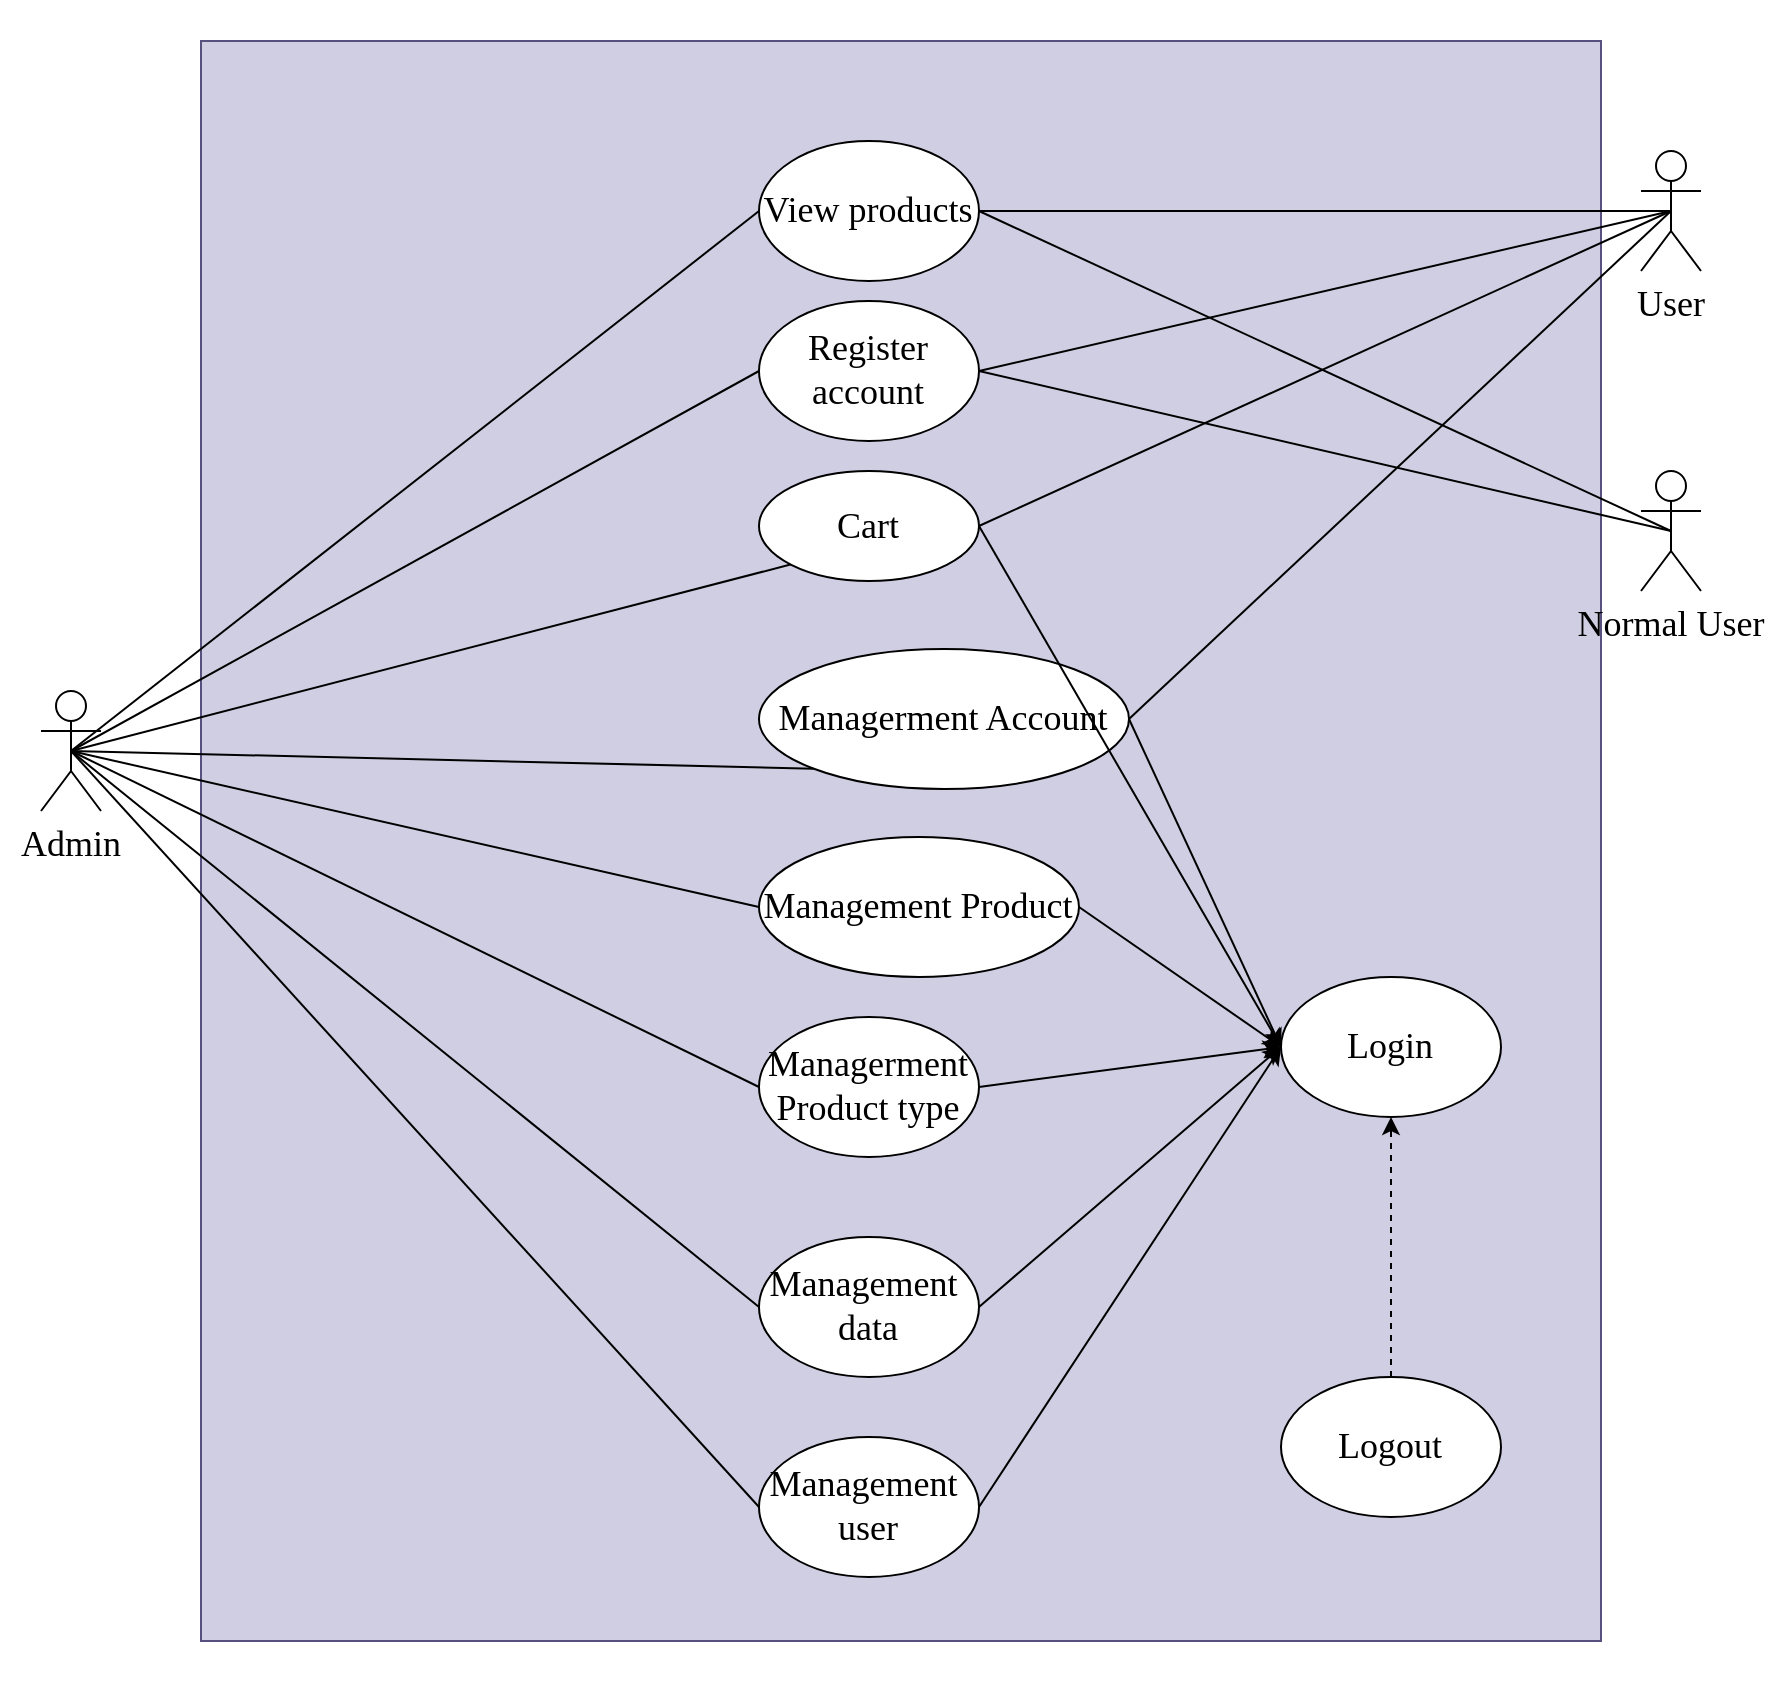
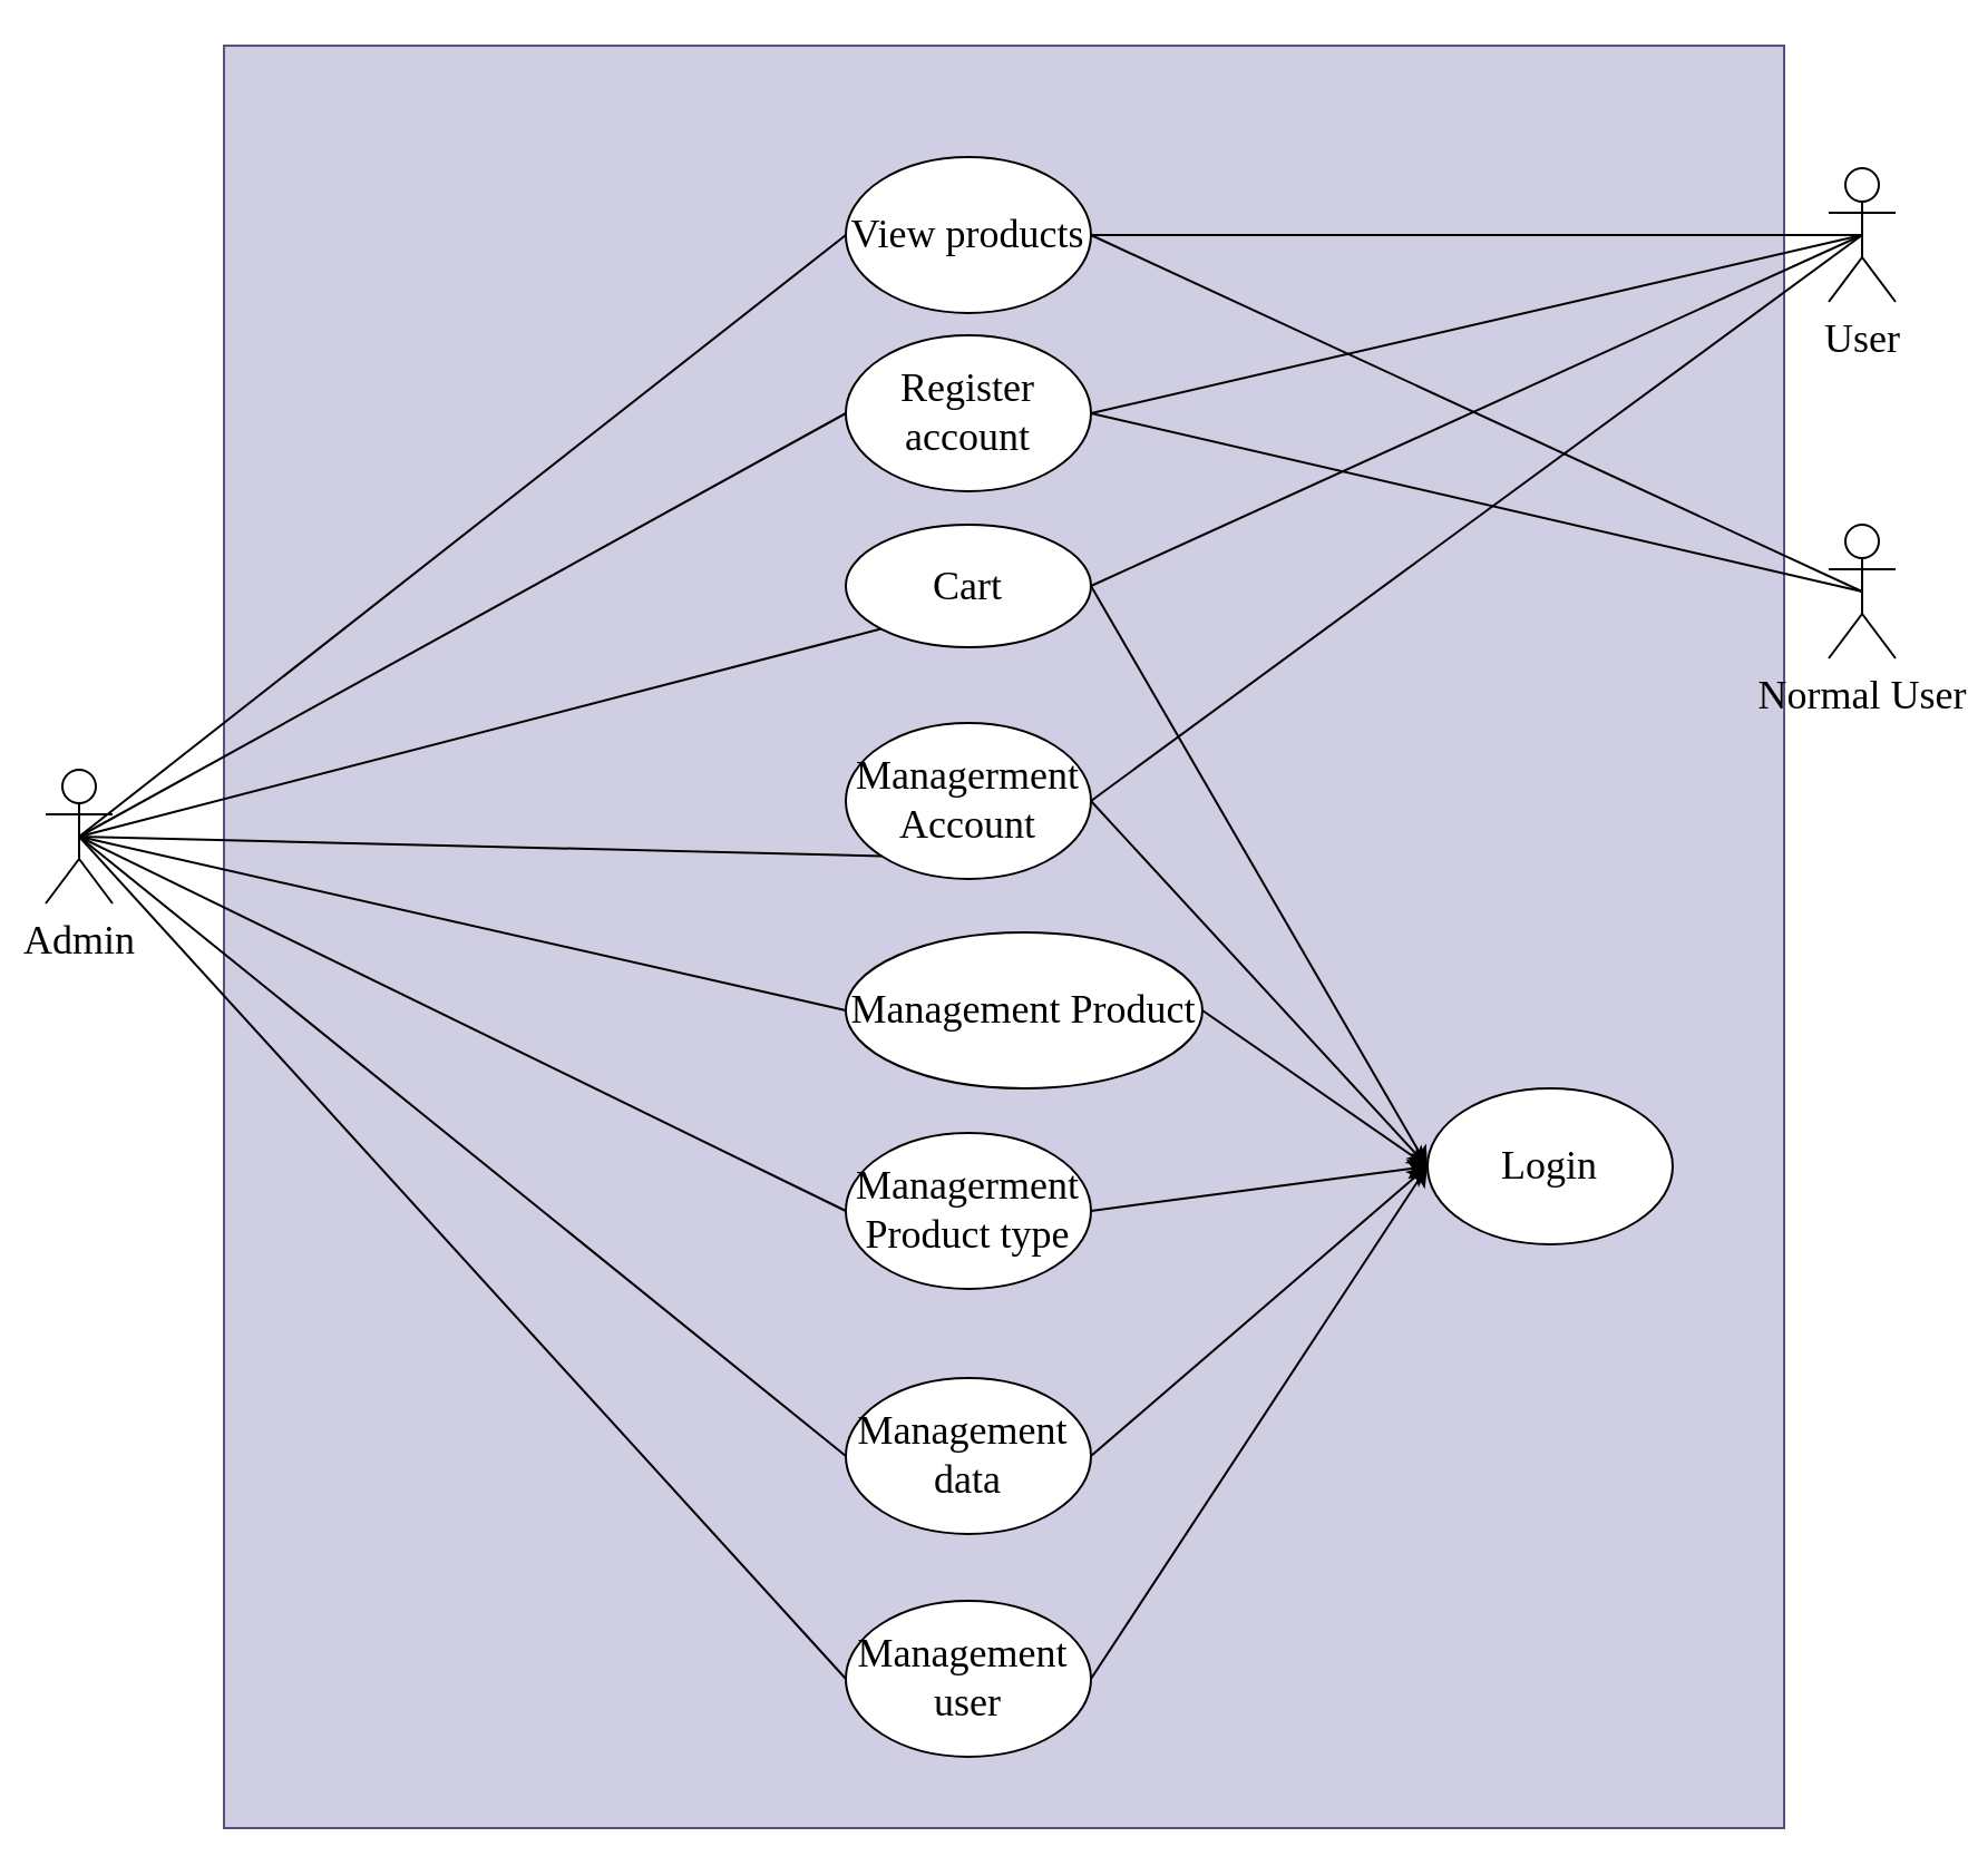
  <mxCell id="0" />
  <mxCell id="1" parent="0" />
  <mxCell id="2" value="" style="rounded=0;html=1;fontFamily=Times New Roman;fontSize=18;whiteSpace=wrap;fillColor=#d0cee2;strokeColor=#56517e;" vertex="1" parent="1"><mxGeometry x="100" y="20" width="700" height="800" as="geometry" /></mxCell>
  <mxCell id="3" value="Admin" style="shape=umlActor;verticalLabelPosition=bottom;verticalAlign=top;html=1;outlineConnect=0;fontFamily=Times New Roman;fontSize=18;" vertex="1" parent="1"><mxGeometry y="345" width="30" height="60" as="geometry" x="20" /></mxCell>
  <mxCell id="4" value="Normal User" style="shape=umlActor;verticalLabelPosition=bottom;verticalAlign=top;html=1;outlineConnect=0;fontFamily=Times New Roman;fontSize=18;" vertex="1" parent="1"><mxGeometry x="820" y="235" width="30" height="60" as="geometry" /></mxCell>
  <mxCell id="5" value="View products" style="ellipse;whiteSpace=wrap;html=1;fontFamily=Times New Roman;fontSize=18;" vertex="1" parent="1"><mxGeometry x="379" y="70" width="110" height="70" as="geometry" /></mxCell>
  <mxCell id="6" value="" style="endArrow=none;html=1;shadow=0;strokeColor=#000000;strokeWidth=1;entryX=0.5;entryY=0.5;entryDx=0;entryDy=0;entryPerimeter=0;exitX=1;exitY=0.5;exitDx=0;exitDy=0;fontFamily=Times New Roman;fontSize=18;" edge="1" parent="1" source="5" target="4"><mxGeometry width="50" height="50" relative="1" as="geometry"><mxPoint x="400" y="420" as="sourcePoint" /><mxPoint x="450" y="370" as="targetPoint" /></mxGeometry></mxCell>
  <mxCell id="7" value="" style="endArrow=none;html=1;shadow=0;strokeColor=#000000;strokeWidth=1;entryX=0;entryY=0.5;entryDx=0;entryDy=0;exitX=0.5;exitY=0.5;exitDx=0;exitDy=0;exitPerimeter=0;fontFamily=Times New Roman;fontSize=18;" edge="1" parent="1" source="3" target="5"><mxGeometry width="50" height="50" relative="1" as="geometry"><mxPoint x="400" y="420" as="sourcePoint" /><mxPoint x="450" y="370" as="targetPoint" /></mxGeometry></mxCell>
  <mxCell id="8" value="Management Product" style="ellipse;whiteSpace=wrap;html=1;fontFamily=Times New Roman;fontSize=18;" vertex="1" parent="1"><mxGeometry x="379" y="418" width="160" height="70" as="geometry" /></mxCell>
  <mxCell id="9" value="" style="endArrow=none;html=1;shadow=0;strokeColor=#000000;strokeWidth=1;entryX=0.5;entryY=0.5;entryDx=0;entryDy=0;entryPerimeter=0;exitX=0;exitY=0.5;exitDx=0;exitDy=0;fontFamily=Times New Roman;fontSize=18;" edge="1" parent="1" source="8" target="3"><mxGeometry width="50" height="50" relative="1" as="geometry"><mxPoint x="400" y="410" as="sourcePoint" /><mxPoint x="450" y="360" as="targetPoint" /></mxGeometry></mxCell>
  <mxCell id="10" value="Management&amp;nbsp; data" style="ellipse;whiteSpace=wrap;html=1;fontFamily=Times New Roman;fontSize=18;" vertex="1" parent="1"><mxGeometry x="379" y="618" width="110" height="70" as="geometry" /></mxCell>
  <mxCell id="11" value="" style="endArrow=none;html=1;shadow=0;strokeColor=#000000;strokeWidth=1;exitX=0.5;exitY=0.5;exitDx=0;exitDy=0;exitPerimeter=0;entryX=0;entryY=0.5;entryDx=0;entryDy=0;fontFamily=Times New Roman;fontSize=18;" edge="1" parent="1" source="3" target="10"><mxGeometry width="50" height="50" relative="1" as="geometry"><mxPoint x="400" y="410" as="sourcePoint" /><mxPoint x="450" y="360" as="targetPoint" /></mxGeometry></mxCell>
  <mxCell id="12" value="Cart" style="ellipse;whiteSpace=wrap;html=1;fontFamily=Times New Roman;fontSize=18;" vertex="1" parent="1"><mxGeometry x="379" y="235" width="110" height="55" as="geometry" /></mxCell>
  <mxCell id="13" value="" style="endArrow=none;html=1;shadow=0;strokeColor=#000000;strokeWidth=1;entryX=0;entryY=1;entryDx=0;entryDy=0;exitX=0.5;exitY=0.5;exitDx=0;exitDy=0;exitPerimeter=0;fontFamily=Times New Roman;fontSize=18;" edge="1" parent="1" source="3" target="12"><mxGeometry width="50" height="50" relative="1" as="geometry"><mxPoint x="400" y="410" as="sourcePoint" /><mxPoint x="450" y="360" as="targetPoint" /></mxGeometry></mxCell>
  <mxCell id="14" value="Management&amp;nbsp; user" style="ellipse;whiteSpace=wrap;html=1;fontFamily=Times New Roman;fontSize=18;" vertex="1" parent="1"><mxGeometry x="379" y="718" width="110" height="70" as="geometry" /></mxCell>
  <mxCell id="15" value="" style="endArrow=none;html=1;shadow=0;strokeColor=#000000;strokeWidth=1;entryX=0;entryY=0.5;entryDx=0;entryDy=0;exitX=0.5;exitY=0.5;exitDx=0;exitDy=0;exitPerimeter=0;fontFamily=Times New Roman;fontSize=18;" edge="1" parent="1" source="3" target="14"><mxGeometry width="50" height="50" relative="1" as="geometry"><mxPoint x="360" y="440" as="sourcePoint" /><mxPoint x="410" y="390" as="targetPoint" /></mxGeometry></mxCell>
  <mxCell id="16" value="User" style="shape=umlActor;verticalLabelPosition=bottom;verticalAlign=top;html=1;outlineConnect=0;fontFamily=Times New Roman;fontSize=18;" vertex="1" parent="1"><mxGeometry x="820" y="75" width="30" height="60" as="geometry" /></mxCell>
  <mxCell id="17" value="" style="endArrow=none;html=1;shadow=0;strokeColor=#000000;strokeWidth=1;entryX=1;entryY=0.5;entryDx=0;entryDy=0;exitX=0.5;exitY=0.5;exitDx=0;exitDy=0;exitPerimeter=0;fontFamily=Times New Roman;fontSize=18;" edge="1" parent="1" source="16" target="12"><mxGeometry width="50" height="50" relative="1" as="geometry"><mxPoint x="360" y="320" as="sourcePoint" /><mxPoint x="410" y="270" as="targetPoint" /></mxGeometry></mxCell>
  <mxCell id="18" value="" style="endArrow=none;html=1;shadow=0;strokeColor=#000000;strokeWidth=1;entryX=1;entryY=0.5;entryDx=0;entryDy=0;exitX=0.5;exitY=0.5;exitDx=0;exitDy=0;exitPerimeter=0;fontFamily=Times New Roman;fontSize=18;" edge="1" parent="1" source="16" target="5"><mxGeometry width="50" height="50" relative="1" as="geometry"><mxPoint x="360" y="320" as="sourcePoint" /><mxPoint x="410" y="270" as="targetPoint" /></mxGeometry></mxCell>
  <mxCell id="19" value="Managerment Product type" style="ellipse;whiteSpace=wrap;html=1;fontFamily=Times New Roman;fontSize=18;" vertex="1" parent="1"><mxGeometry x="379" y="508" width="110" height="70" as="geometry" /></mxCell>
  <mxCell id="20" value="" style="endArrow=none;html=1;shadow=0;strokeColor=#000000;strokeWidth=1;entryX=0;entryY=0.5;entryDx=0;entryDy=0;exitX=0.5;exitY=0.5;exitDx=0;exitDy=0;exitPerimeter=0;fontFamily=Times New Roman;fontSize=18;" edge="1" parent="1" source="3" target="19"><mxGeometry width="50" height="50" relative="1" as="geometry"><mxPoint x="360" y="320" as="sourcePoint" /><mxPoint x="410" y="270" as="targetPoint" /></mxGeometry></mxCell>
- <mxCell id="21" value="Managerment Account" style="ellipse;whiteSpace=wrap;html=1;fontFamily=Times New Roman;fontSize=18;" vertex="1" parent="1"><mxGeometry x="379" y="324" width="185" height="70" as="geometry" /></mxCell>
+ <mxCell id="21" value="Managerment Account" style="ellipse;whiteSpace=wrap;html=1;fontFamily=Times New Roman;fontSize=18;" vertex="1" parent="1"><mxGeometry x="379" y="324" width="110" height="70" as="geometry" /></mxCell>
  <mxCell id="22" value="Register account" style="ellipse;whiteSpace=wrap;html=1;fontFamily=Times New Roman;fontSize=18;" vertex="1" parent="1"><mxGeometry x="379" y="150" width="110" height="70" as="geometry" /></mxCell>
  <mxCell id="23" value="" style="endArrow=none;html=1;shadow=0;strokeColor=#000000;strokeWidth=1;entryX=1;entryY=0.5;entryDx=0;entryDy=0;exitX=0.5;exitY=0.5;exitDx=0;exitDy=0;exitPerimeter=0;fontFamily=Times New Roman;fontSize=18;" edge="1" parent="1" source="4" target="22"><mxGeometry width="50" height="50" relative="1" as="geometry"><mxPoint x="360" y="570" as="sourcePoint" /><mxPoint x="410" y="520" as="targetPoint" /></mxGeometry></mxCell>
  <mxCell id="24" value="" style="endArrow=none;html=1;shadow=0;strokeColor=#000000;strokeWidth=1;entryX=0;entryY=0.5;entryDx=0;entryDy=0;exitX=0.5;exitY=0.5;exitDx=0;exitDy=0;exitPerimeter=0;fontFamily=Times New Roman;fontSize=18;" edge="1" parent="1" source="3" target="22"><mxGeometry width="50" height="50" relative="1" as="geometry"><mxPoint x="360" y="460" as="sourcePoint" /><mxPoint x="410" y="410" as="targetPoint" /></mxGeometry></mxCell>
  <mxCell id="25" value="" style="endArrow=none;html=1;shadow=0;strokeColor=#000000;strokeWidth=1;entryX=0.5;entryY=0.5;entryDx=0;entryDy=0;entryPerimeter=0;exitX=1;exitY=0.5;exitDx=0;exitDy=0;fontFamily=Times New Roman;fontSize=18;" edge="1" parent="1" source="22" target="16"><mxGeometry width="50" height="50" relative="1" as="geometry"><mxPoint x="360" y="340" as="sourcePoint" /><mxPoint x="410" y="290" as="targetPoint" /></mxGeometry></mxCell>
  <mxCell id="26" value="Login" style="ellipse;whiteSpace=wrap;html=1;fontFamily=Times New Roman;fontSize=18;" vertex="1" parent="1"><mxGeometry x="640" y="488" width="110" height="70" as="geometry" /></mxCell>
  <mxCell id="27" value="" style="endArrow=none;html=1;shadow=0;strokeColor=#000000;strokeWidth=1;entryX=1;entryY=0.5;entryDx=0;entryDy=0;exitX=0.5;exitY=0.5;exitDx=0;exitDy=0;exitPerimeter=0;fontFamily=Times New Roman;fontSize=18;" edge="1" parent="1" source="16" target="21"><mxGeometry width="50" height="50" relative="1" as="geometry"><mxPoint x="360" y="340" as="sourcePoint" /><mxPoint x="410" y="290" as="targetPoint" /></mxGeometry></mxCell>
  <mxCell id="28" value="" style="endArrow=none;html=1;shadow=0;strokeColor=#000000;strokeWidth=1;entryX=1;entryY=0.5;entryDx=0;entryDy=0;endFill=0;startArrow=classic;startFill=1;exitX=0;exitY=0.5;exitDx=0;exitDy=0;fontFamily=Times New Roman;fontSize=18;" edge="1" parent="1" source="26" target="21"><mxGeometry width="50" height="50" relative="1" as="geometry"><mxPoint x="720" y="540" as="sourcePoint" /><mxPoint x="370" y="300" as="targetPoint" /></mxGeometry></mxCell>
  <mxCell id="29" value="" style="endArrow=none;html=1;shadow=0;strokeColor=#000000;strokeWidth=1;entryX=0;entryY=1;entryDx=0;entryDy=0;exitX=0.5;exitY=0.5;exitDx=0;exitDy=0;exitPerimeter=0;fontFamily=Times New Roman;fontSize=18;" edge="1" parent="1" source="3" target="21"><mxGeometry width="50" height="50" relative="1" as="geometry"><mxPoint x="320" y="350" as="sourcePoint" /><mxPoint x="370" y="300" as="targetPoint" /></mxGeometry></mxCell>
  <mxCell id="30" value="" style="endArrow=none;html=1;shadow=0;strokeColor=#000000;strokeWidth=1;entryX=1;entryY=0.5;entryDx=0;entryDy=0;exitX=0;exitY=0.5;exitDx=0;exitDy=0;endFill=0;startArrow=classic;startFill=1;fontFamily=Times New Roman;fontSize=18;" edge="1" parent="1" source="26" target="8"><mxGeometry width="50" height="50" relative="1" as="geometry"><mxPoint x="320" y="350" as="sourcePoint" /><mxPoint x="370" y="300" as="targetPoint" /></mxGeometry></mxCell>
  <mxCell id="31" value="" style="endArrow=classic;html=1;shadow=0;strokeColor=#000000;strokeWidth=1;entryX=0;entryY=0.5;entryDx=0;entryDy=0;exitX=1;exitY=0.5;exitDx=0;exitDy=0;endFill=1;fontFamily=Times New Roman;fontSize=18;" edge="1" parent="1" source="19" target="26"><mxGeometry width="50" height="50" relative="1" as="geometry"><mxPoint x="320" y="350" as="sourcePoint" /><mxPoint x="370" y="300" as="targetPoint" /></mxGeometry></mxCell>
  <mxCell id="32" value="" style="endArrow=none;html=1;shadow=0;strokeColor=#000000;strokeWidth=1;entryX=1;entryY=0.5;entryDx=0;entryDy=0;exitX=0;exitY=0.5;exitDx=0;exitDy=0;endFill=0;startArrow=classic;startFill=1;fontFamily=Times New Roman;fontSize=18;" edge="1" parent="1" source="26" target="10"><mxGeometry width="50" height="50" relative="1" as="geometry"><mxPoint x="320" y="350" as="sourcePoint" /><mxPoint x="370" y="300" as="targetPoint" /></mxGeometry></mxCell>
  <mxCell id="33" value="" style="endArrow=none;html=1;shadow=0;strokeColor=#000000;strokeWidth=1;entryX=1;entryY=0.5;entryDx=0;entryDy=0;exitX=0;exitY=0.5;exitDx=0;exitDy=0;endFill=0;startArrow=classic;startFill=1;fontFamily=Times New Roman;fontSize=18;" edge="1" parent="1" source="26" target="14"><mxGeometry width="50" height="50" relative="1" as="geometry"><mxPoint x="320" y="350" as="sourcePoint" /><mxPoint x="370" y="300" as="targetPoint" /></mxGeometry></mxCell>
- <mxCell id="34" style="edgeStyle=orthogonalEdgeStyle;rounded=0;sketch=0;orthogonalLoop=1;jettySize=auto;html=1;entryX=0.5;entryY=1;entryDx=0;entryDy=0;shadow=0;dashed=1;startArrow=none;startFill=0;endArrow=classic;endFill=1;strokeColor=#000000;strokeWidth=1;fontFamily=Times New Roman;fontSize=18;" edge="1" parent="1" source="35" target="26"><mxGeometry relative="1" as="geometry" /></mxCell>
- <mxCell id="35" value="Logout" style="ellipse;whiteSpace=wrap;html=1;fontFamily=Times New Roman;fontSize=18;" vertex="1" parent="1"><mxGeometry x="640" y="688" width="110" height="70" as="geometry" /></mxCell>
  <mxCell id="36" value="" style="endArrow=classic;html=1;shadow=0;strokeColor=#000000;strokeWidth=1;entryX=0;entryY=0.5;entryDx=0;entryDy=0;exitX=1;exitY=0.5;exitDx=0;exitDy=0;startArrow=none;startFill=0;endFill=1;fontFamily=Times New Roman;fontSize=18;" edge="1" parent="1" source="12" target="26"><mxGeometry width="50" height="50" relative="1" as="geometry"><mxPoint x="430" y="370" as="sourcePoint" /><mxPoint x="480" y="320" as="targetPoint" /></mxGeometry></mxCell>
